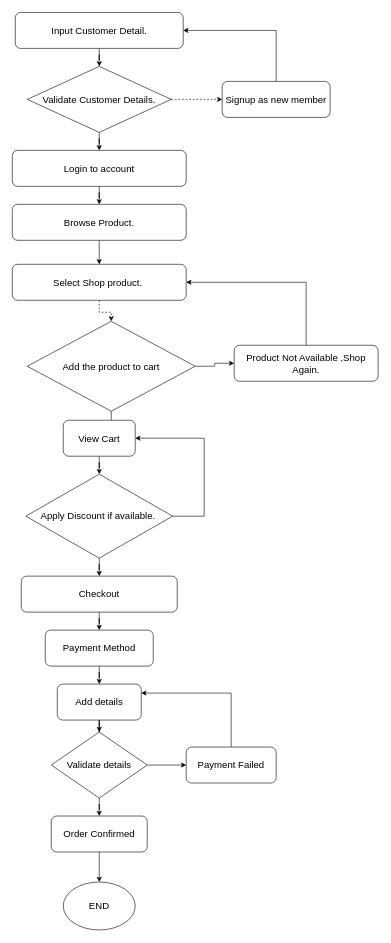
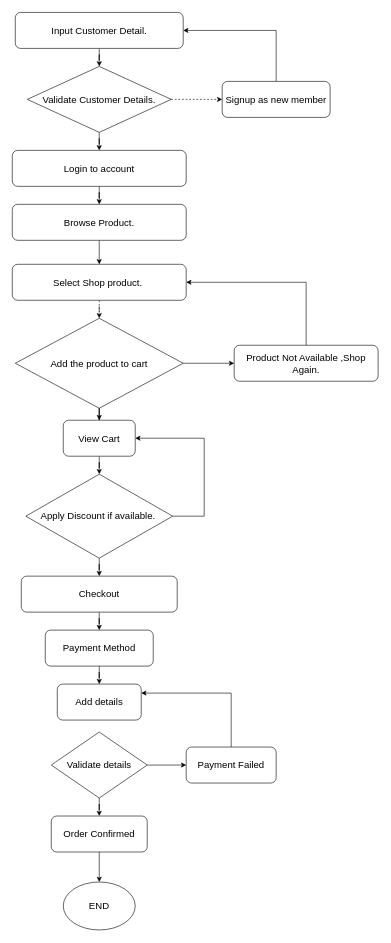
  <mxCell id="0" />
  <mxCell id="1" parent="0" />
  <mxCell id="2" value="" style="edgeStyle=orthogonalEdgeStyle;rounded=0;orthogonalLoop=1;jettySize=auto;html=1;" edge="1" parent="1" source="3" target="8"><mxGeometry relative="1" as="geometry" /></mxCell>
  <mxCell id="3" value="&lt;font style=&quot;font-size: 16px;&quot;&gt;Input Customer Detail.&lt;/font&gt;" style="rounded=1;whiteSpace=wrap;html=1;" vertex="1" parent="1"><mxGeometry x="25" y="20" width="280" height="60" as="geometry" /></mxCell>
  <mxCell id="4" value="" style="edgeStyle=orthogonalEdgeStyle;rounded=0;orthogonalLoop=1;jettySize=auto;html=1;" edge="1" parent="1" source="5" target="12"><mxGeometry relative="1" as="geometry" /></mxCell>
  <mxCell id="5" value="&lt;font style=&quot;font-size: 16px;&quot;&gt;Login to account&lt;/font&gt;" style="rounded=1;whiteSpace=wrap;html=1;" vertex="1" parent="1"><mxGeometry x="20" y="250" width="290" height="60" as="geometry" /></mxCell>
  <mxCell id="6" value="" style="edgeStyle=orthogonalEdgeStyle;rounded=0;orthogonalLoop=1;jettySize=auto;html=1;" edge="1" parent="1" source="8" target="5"><mxGeometry relative="1" as="geometry" /></mxCell>
  <mxCell id="7" value="" style="edgeStyle=orthogonalEdgeStyle;rounded=0;orthogonalLoop=1;jettySize=auto;html=1;dashed=1;" edge="1" parent="1" source="8" target="10"><mxGeometry relative="1" as="geometry" /></mxCell>
  <mxCell id="8" value="&lt;font style=&quot;font-size: 16px;&quot;&gt;Validate Customer Details.&lt;/font&gt;" style="rhombus;whiteSpace=wrap;html=1;" vertex="1" parent="1"><mxGeometry x="45" y="110" width="240" height="110" as="geometry" /></mxCell>
  <mxCell id="9" style="edgeStyle=orthogonalEdgeStyle;rounded=0;orthogonalLoop=1;jettySize=auto;html=1;entryX=1;entryY=0.5;entryDx=0;entryDy=0;" edge="1" parent="1" source="10" target="3"><mxGeometry relative="1" as="geometry"><Array as="points"><mxPoint x="460" y="50" /></Array></mxGeometry></mxCell>
  <mxCell id="10" value="&lt;font style=&quot;font-size: 16px;&quot;&gt;Signup as new member&lt;/font&gt;" style="rounded=1;whiteSpace=wrap;html=1;" vertex="1" parent="1"><mxGeometry x="370" y="135" width="180" height="60" as="geometry" /></mxCell>
  <mxCell id="11" value="" style="edgeStyle=orthogonalEdgeStyle;rounded=0;orthogonalLoop=1;jettySize=auto;html=1;" edge="1" parent="1" source="12" target="14"><mxGeometry relative="1" as="geometry" /></mxCell>
  <mxCell id="12" value="&lt;font style=&quot;font-size: 16px;&quot;&gt;Browse Product.&lt;/font&gt;" style="rounded=1;whiteSpace=wrap;html=1;" vertex="1" parent="1"><mxGeometry x="20" y="340" width="290" height="60" as="geometry" /></mxCell>
  <mxCell id="13" value="" style="edgeStyle=orthogonalEdgeStyle;rounded=0;orthogonalLoop=1;jettySize=auto;html=1;dashed=1;" edge="1" parent="1" source="14" target="17"><mxGeometry relative="1" as="geometry" /></mxCell>
  <mxCell id="14" value="&lt;font style=&quot;font-size: 16px;&quot;&gt;Select Shop product.&amp;nbsp;&lt;/font&gt;" style="rounded=1;whiteSpace=wrap;html=1;" vertex="1" parent="1"><mxGeometry x="20" y="440" width="290" height="60" as="geometry" /></mxCell>
  <mxCell id="15" value="" style="edgeStyle=orthogonalEdgeStyle;rounded=0;orthogonalLoop=1;jettySize=auto;html=1;" edge="1" parent="1" source="17" target="19"><mxGeometry relative="1" as="geometry" /></mxCell>
  <mxCell id="16" value="" style="edgeStyle=orthogonalEdgeStyle;rounded=0;orthogonalLoop=1;jettySize=auto;html=1;" edge="1" parent="1" source="17" target="21"><mxGeometry relative="1" as="geometry" /></mxCell>
- <mxCell id="17" value="&lt;font style=&quot;font-size: 16px;&quot;&gt;Add the product to cart&lt;/font&gt;" style="rhombus;whiteSpace=wrap;html=1;" vertex="1" parent="1"><mxGeometry x="45" y="535" width="280" height="150" as="geometry" /></mxCell>
+ <mxCell id="17" value="&lt;font style=&quot;font-size: 16px;&quot;&gt;Add the product to cart&lt;/font&gt;" style="rhombus;whiteSpace=wrap;html=1;" vertex="1" parent="1"><mxGeometry x="25" y="530" width="280" height="150" as="geometry" /></mxCell>
  <mxCell id="18" style="edgeStyle=orthogonalEdgeStyle;rounded=0;orthogonalLoop=1;jettySize=auto;html=1;entryX=1;entryY=0.5;entryDx=0;entryDy=0;" edge="1" parent="1" source="19" target="14"><mxGeometry relative="1" as="geometry"><Array as="points"><mxPoint x="510" y="470" /></Array></mxGeometry></mxCell>
  <mxCell id="19" value="&lt;font style=&quot;font-size: 16px;&quot;&gt;Product Not Available ,Shop Again.&lt;/font&gt;" style="rounded=1;whiteSpace=wrap;html=1;" vertex="1" parent="1"><mxGeometry x="390" y="575" width="240" height="60" as="geometry" /></mxCell>
  <mxCell id="20" value="" style="edgeStyle=orthogonalEdgeStyle;rounded=0;orthogonalLoop=1;jettySize=auto;html=1;" edge="1" parent="1" source="21" target="24"><mxGeometry relative="1" as="geometry" /></mxCell>
  <mxCell id="21" value="&lt;font style=&quot;font-size: 16px;&quot;&gt;View Cart&lt;/font&gt;" style="rounded=1;whiteSpace=wrap;html=1;" vertex="1" parent="1"><mxGeometry x="105" y="700" width="120" height="60" as="geometry" /></mxCell>
  <mxCell id="22" style="edgeStyle=orthogonalEdgeStyle;rounded=0;orthogonalLoop=1;jettySize=auto;html=1;entryX=1;entryY=0.5;entryDx=0;entryDy=0;" edge="1" parent="1" source="24" target="21"><mxGeometry relative="1" as="geometry"><Array as="points"><mxPoint x="340" y="860" /><mxPoint x="340" y="730" /></Array></mxGeometry></mxCell>
  <mxCell id="23" value="" style="edgeStyle=orthogonalEdgeStyle;rounded=0;orthogonalLoop=1;jettySize=auto;html=1;" edge="1" parent="1" source="24" target="26"><mxGeometry relative="1" as="geometry" /></mxCell>
  <mxCell id="24" value="&lt;font style=&quot;font-size: 16px;&quot;&gt;Apply Discount if available.&amp;nbsp;&lt;/font&gt;" style="rhombus;whiteSpace=wrap;html=1;" vertex="1" parent="1"><mxGeometry x="42.5" y="790" width="245" height="140" as="geometry" /></mxCell>
  <mxCell id="25" value="" style="edgeStyle=orthogonalEdgeStyle;rounded=0;orthogonalLoop=1;jettySize=auto;html=1;" edge="1" parent="1" source="26" target="28"><mxGeometry relative="1" as="geometry" /></mxCell>
  <mxCell id="26" value="&lt;font style=&quot;font-size: 16px;&quot;&gt;Checkout&lt;/font&gt;" style="rounded=1;whiteSpace=wrap;html=1;" vertex="1" parent="1"><mxGeometry x="35" y="960" width="260" height="60" as="geometry" /></mxCell>
  <mxCell id="27" value="" style="edgeStyle=orthogonalEdgeStyle;rounded=0;orthogonalLoop=1;jettySize=auto;html=1;" edge="1" parent="1" source="28" target="30"><mxGeometry relative="1" as="geometry" /></mxCell>
  <mxCell id="28" value="&lt;font style=&quot;font-size: 16px;&quot;&gt;Payment Method&lt;/font&gt;" style="rounded=1;whiteSpace=wrap;html=1;" vertex="1" parent="1"><mxGeometry x="75" y="1050" width="180" height="60" as="geometry" /></mxCell>
- <mxCell id="29" value="" style="edgeStyle=orthogonalEdgeStyle;rounded=0;orthogonalLoop=1;jettySize=auto;html=1;" edge="1" parent="1" source="30" target="33"><mxGeometry relative="1" as="geometry" /></mxCell>
  <mxCell id="30" value="&lt;font style=&quot;font-size: 16px;&quot;&gt;Add details&lt;/font&gt;" style="rounded=1;whiteSpace=wrap;html=1;" vertex="1" parent="1"><mxGeometry x="95" y="1140" width="140" height="60" as="geometry" /></mxCell>
  <mxCell id="31" value="" style="edgeStyle=orthogonalEdgeStyle;rounded=0;orthogonalLoop=1;jettySize=auto;html=1;" edge="1" parent="1" source="33" target="35"><mxGeometry relative="1" as="geometry" /></mxCell>
  <mxCell id="32" value="" style="edgeStyle=orthogonalEdgeStyle;rounded=0;orthogonalLoop=1;jettySize=auto;html=1;" edge="1" parent="1" source="33" target="37"><mxGeometry relative="1" as="geometry" /></mxCell>
  <mxCell id="33" value="&lt;font style=&quot;font-size: 16px;&quot;&gt;Validate details&lt;/font&gt;" style="rhombus;whiteSpace=wrap;html=1;" vertex="1" parent="1"><mxGeometry x="85" y="1220" width="160" height="110" as="geometry" /></mxCell>
  <mxCell id="34" style="edgeStyle=orthogonalEdgeStyle;rounded=0;orthogonalLoop=1;jettySize=auto;html=1;entryX=1;entryY=0.25;entryDx=0;entryDy=0;" edge="1" parent="1" source="35" target="30"><mxGeometry relative="1" as="geometry"><Array as="points"><mxPoint x="385" y="1155" /></Array></mxGeometry></mxCell>
  <mxCell id="35" value="&lt;font style=&quot;font-size: 16px;&quot;&gt;Payment Failed&lt;/font&gt;" style="rounded=1;whiteSpace=wrap;html=1;" vertex="1" parent="1"><mxGeometry x="310" y="1245" width="150" height="60" as="geometry" /></mxCell>
  <mxCell id="36" value="" style="edgeStyle=orthogonalEdgeStyle;rounded=0;orthogonalLoop=1;jettySize=auto;html=1;" edge="1" parent="1" source="37" target="38"><mxGeometry relative="1" as="geometry" /></mxCell>
  <mxCell id="37" value="&lt;font style=&quot;font-size: 16px;&quot;&gt;Order Confirmed&lt;/font&gt;" style="rounded=1;whiteSpace=wrap;html=1;" vertex="1" parent="1"><mxGeometry x="85" y="1360" width="160" height="60" as="geometry" /></mxCell>
  <mxCell id="38" value="&lt;font style=&quot;font-size: 16px;&quot;&gt;END&lt;/font&gt;" style="ellipse;whiteSpace=wrap;html=1;" vertex="1" parent="1"><mxGeometry x="105" y="1470" width="120" height="80" as="geometry" /></mxCell>
